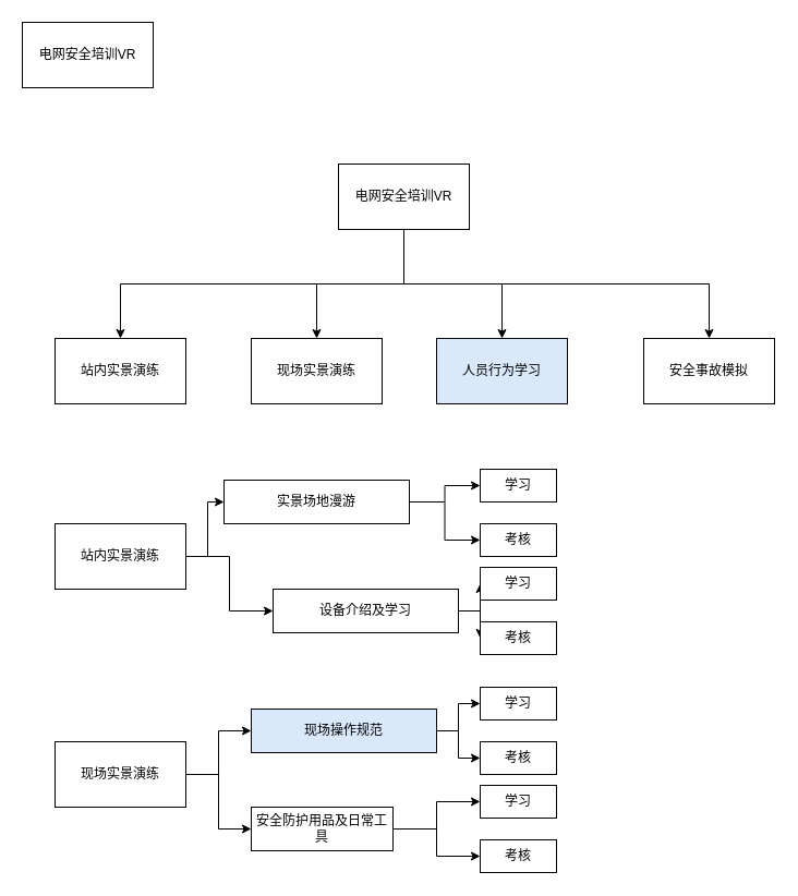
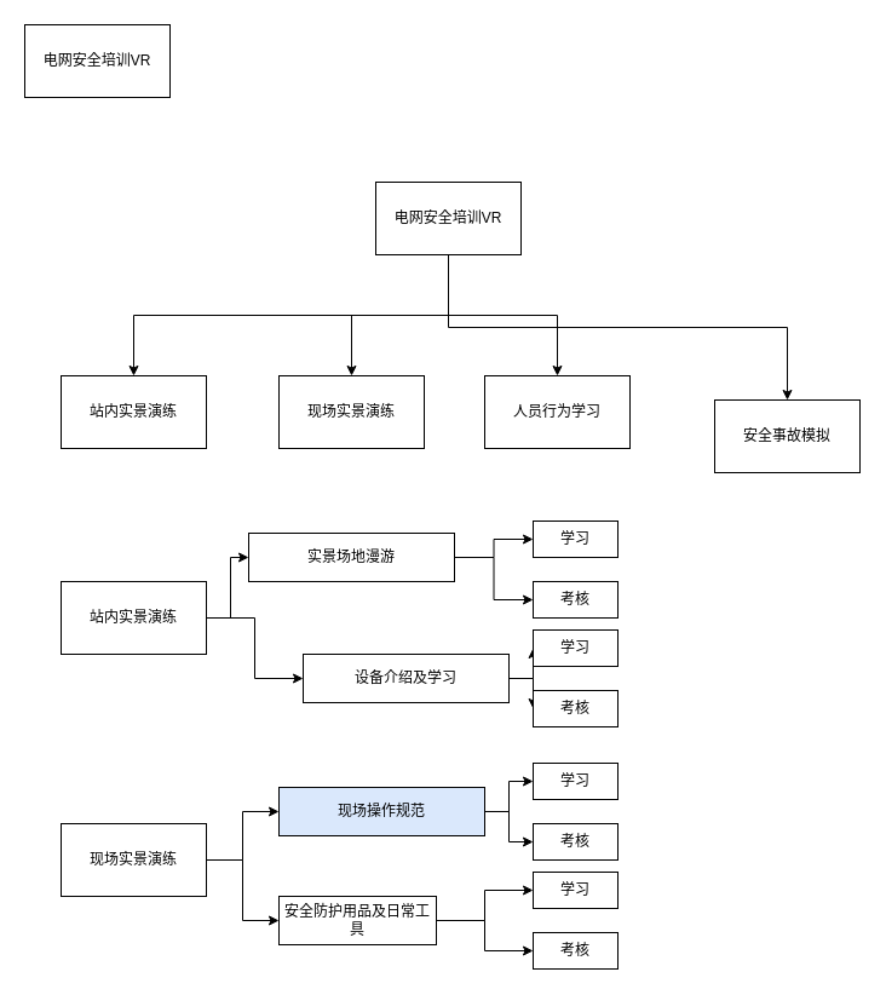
  <mxCell id="0" />
  <mxCell id="1" parent="0" />
  <mxCell id="2" value="电网安全培训VR" style="rounded=0;whiteSpace=wrap;html=1;" vertex="1" parent="1"><mxGeometry x="20" y="20" width="120" height="60" as="geometry" /></mxCell>
  <mxCell id="3" style="edgeStyle=orthogonalEdgeStyle;rounded=0;orthogonalLoop=1;jettySize=auto;html=1;exitX=0.5;exitY=1;exitDx=0;exitDy=0;entryX=0.5;entryY=0;entryDx=0;entryDy=0;" edge="1" parent="1" source="7" target="8"><mxGeometry relative="1" as="geometry" /></mxCell>
  <mxCell id="4" style="edgeStyle=orthogonalEdgeStyle;rounded=0;orthogonalLoop=1;jettySize=auto;html=1;exitX=0.5;exitY=1;exitDx=0;exitDy=0;" edge="1" parent="1" source="7" target="9"><mxGeometry relative="1" as="geometry" /></mxCell>
  <mxCell id="5" style="edgeStyle=orthogonalEdgeStyle;rounded=0;orthogonalLoop=1;jettySize=auto;html=1;exitX=0.5;exitY=1;exitDx=0;exitDy=0;entryX=0.5;entryY=0;entryDx=0;entryDy=0;" edge="1" parent="1" source="7" target="10"><mxGeometry relative="1" as="geometry" /></mxCell>
  <mxCell id="6" style="edgeStyle=orthogonalEdgeStyle;rounded=0;orthogonalLoop=1;jettySize=auto;html=1;exitX=0.5;exitY=1;exitDx=0;exitDy=0;" edge="1" parent="1" source="7" target="11"><mxGeometry relative="1" as="geometry" /></mxCell>
  <mxCell id="7" value="电网安全培训VR" style="rounded=0;whiteSpace=wrap;html=1;" vertex="1" parent="1"><mxGeometry x="310" y="150" width="120" height="60" as="geometry" /></mxCell>
  <mxCell id="8" value="站内实景演练" style="rounded=0;whiteSpace=wrap;html=1;" vertex="1" parent="1"><mxGeometry x="50" y="310" width="120" height="60" as="geometry" /></mxCell>
  <mxCell id="9" value="现场实景演练" style="rounded=0;whiteSpace=wrap;html=1;" vertex="1" parent="1"><mxGeometry x="230" y="310" width="120" height="60" as="geometry" /></mxCell>
- <mxCell id="10" value="人员行为学习" style="rounded=0;whiteSpace=wrap;html=1;fillColor=#dae8fc;" vertex="1" parent="1"><mxGeometry x="400" y="310" width="120" height="60" as="geometry" /></mxCell>
- <mxCell id="11" value="安全事故模拟" style="rounded=0;whiteSpace=wrap;html=1;" vertex="1" parent="1"><mxGeometry x="590" y="310" width="120" height="60" as="geometry" /></mxCell>
+ <mxCell id="10" value="人员行为学习" style="rounded=0;whiteSpace=wrap;html=1;" vertex="1" parent="1"><mxGeometry x="400" y="310" width="120" height="60" as="geometry" /></mxCell>
+ <mxCell id="11" value="安全事故模拟" style="rounded=0;whiteSpace=wrap;html=1;" vertex="1" parent="1"><mxGeometry x="590" y="330" width="120" height="60" as="geometry" /></mxCell>
  <mxCell id="12" style="edgeStyle=orthogonalEdgeStyle;rounded=0;orthogonalLoop=1;jettySize=auto;html=1;exitX=1;exitY=0.5;exitDx=0;exitDy=0;entryX=0;entryY=0.5;entryDx=0;entryDy=0;" edge="1" parent="1" source="14" target="18"><mxGeometry relative="1" as="geometry" /></mxCell>
  <mxCell id="13" style="edgeStyle=orthogonalEdgeStyle;rounded=0;orthogonalLoop=1;jettySize=auto;html=1;exitX=1;exitY=0.5;exitDx=0;exitDy=0;entryX=0;entryY=0.5;entryDx=0;entryDy=0;" edge="1" parent="1" source="14" target="19"><mxGeometry relative="1" as="geometry" /></mxCell>
  <mxCell id="14" value="&lt;font style=&quot;font-size: 12px&quot;&gt;实景场地漫游&lt;/font&gt;" style="rounded=0;whiteSpace=wrap;html=1;" vertex="1" parent="1"><mxGeometry x="205" y="440" width="170" height="40" as="geometry" /></mxCell>
  <mxCell id="15" style="edgeStyle=orthogonalEdgeStyle;rounded=0;orthogonalLoop=1;jettySize=auto;html=1;exitX=1;exitY=0.5;exitDx=0;exitDy=0;entryX=0;entryY=0.5;entryDx=0;entryDy=0;" edge="1" parent="1" source="17" target="14"><mxGeometry relative="1" as="geometry" /></mxCell>
  <mxCell id="16" style="edgeStyle=orthogonalEdgeStyle;rounded=0;orthogonalLoop=1;jettySize=auto;html=1;exitX=1;exitY=0.5;exitDx=0;exitDy=0;entryX=0;entryY=0.5;entryDx=0;entryDy=0;" edge="1" parent="1" source="17" target="22"><mxGeometry relative="1" as="geometry" /></mxCell>
  <mxCell id="17" value="站内实景演练" style="rounded=0;whiteSpace=wrap;html=1;" vertex="1" parent="1"><mxGeometry x="50" y="480" width="120" height="60" as="geometry" /></mxCell>
  <mxCell id="18" value="&lt;font style=&quot;font-size: 12px&quot;&gt;学习&lt;/font&gt;" style="rounded=0;whiteSpace=wrap;html=1;" vertex="1" parent="1"><mxGeometry x="440" y="430" width="70" height="30" as="geometry" /></mxCell>
  <mxCell id="19" value="&lt;font style=&quot;font-size: 12px&quot;&gt;考核&lt;/font&gt;" style="rounded=0;whiteSpace=wrap;html=1;" vertex="1" parent="1"><mxGeometry x="440" y="480" width="70" height="30" as="geometry" /></mxCell>
  <mxCell id="20" style="edgeStyle=orthogonalEdgeStyle;rounded=0;orthogonalLoop=1;jettySize=auto;html=1;exitX=1;exitY=0.5;exitDx=0;exitDy=0;entryX=0;entryY=0.5;entryDx=0;entryDy=0;" edge="1" source="22" target="23" parent="1"><mxGeometry relative="1" as="geometry" /></mxCell>
  <mxCell id="21" style="edgeStyle=orthogonalEdgeStyle;rounded=0;orthogonalLoop=1;jettySize=auto;html=1;exitX=1;exitY=0.5;exitDx=0;exitDy=0;entryX=0;entryY=0.5;entryDx=0;entryDy=0;" edge="1" source="22" target="24" parent="1"><mxGeometry relative="1" as="geometry" /></mxCell>
  <mxCell id="22" value="&lt;font style=&quot;font-size: 12px&quot;&gt;设备介绍及学习&lt;/font&gt;" style="rounded=0;whiteSpace=wrap;html=1;" vertex="1" parent="1"><mxGeometry x="250" y="540" width="170" height="40" as="geometry" /></mxCell>
  <mxCell id="23" value="&lt;font style=&quot;font-size: 12px&quot;&gt;学习&lt;/font&gt;" style="rounded=0;whiteSpace=wrap;html=1;" vertex="1" parent="1"><mxGeometry x="440" y="520" width="70" height="30" as="geometry" /></mxCell>
  <mxCell id="24" value="&lt;font style=&quot;font-size: 12px&quot;&gt;考核&lt;/font&gt;" style="rounded=0;whiteSpace=wrap;html=1;" vertex="1" parent="1"><mxGeometry x="440" y="570" width="70" height="30" as="geometry" /></mxCell>
  <mxCell id="25" style="edgeStyle=orthogonalEdgeStyle;rounded=0;orthogonalLoop=1;jettySize=auto;html=1;exitX=1;exitY=0.5;exitDx=0;exitDy=0;entryX=0;entryY=0.5;entryDx=0;entryDy=0;" edge="1" parent="1" source="27" target="31"><mxGeometry relative="1" as="geometry" /></mxCell>
  <mxCell id="26" style="edgeStyle=orthogonalEdgeStyle;rounded=0;orthogonalLoop=1;jettySize=auto;html=1;exitX=1;exitY=0.5;exitDx=0;exitDy=0;entryX=0;entryY=0.5;entryDx=0;entryDy=0;" edge="1" parent="1" source="27" target="32"><mxGeometry relative="1" as="geometry" /></mxCell>
  <mxCell id="27" value="&lt;font style=&quot;font-size: 12px&quot;&gt;现场操作规范&lt;/font&gt;" style="rounded=0;whiteSpace=wrap;html=1;fillColor=#dae8fc;" vertex="1" parent="1"><mxGeometry x="230" y="650" width="170" height="40" as="geometry" /></mxCell>
  <mxCell id="28" style="edgeStyle=orthogonalEdgeStyle;rounded=0;orthogonalLoop=1;jettySize=auto;html=1;exitX=1;exitY=0.5;exitDx=0;exitDy=0;entryX=0;entryY=0.5;entryDx=0;entryDy=0;" edge="1" parent="1" source="30" target="27"><mxGeometry relative="1" as="geometry" /></mxCell>
  <mxCell id="29" style="edgeStyle=orthogonalEdgeStyle;rounded=0;orthogonalLoop=1;jettySize=auto;html=1;exitX=1;exitY=0.5;exitDx=0;exitDy=0;entryX=0;entryY=0.5;entryDx=0;entryDy=0;" edge="1" parent="1" source="30" target="35"><mxGeometry relative="1" as="geometry" /></mxCell>
  <mxCell id="30" value="现场实景演练" style="rounded=0;whiteSpace=wrap;html=1;" vertex="1" parent="1"><mxGeometry x="50" y="680" width="120" height="60" as="geometry" /></mxCell>
  <mxCell id="31" value="&lt;font style=&quot;font-size: 12px&quot;&gt;学习&lt;/font&gt;" style="rounded=0;whiteSpace=wrap;html=1;" vertex="1" parent="1"><mxGeometry x="440" y="630" width="70" height="30" as="geometry" /></mxCell>
  <mxCell id="32" value="&lt;font style=&quot;font-size: 12px&quot;&gt;考核&lt;/font&gt;" style="rounded=0;whiteSpace=wrap;html=1;" vertex="1" parent="1"><mxGeometry x="440" y="680" width="70" height="30" as="geometry" /></mxCell>
  <mxCell id="33" style="edgeStyle=orthogonalEdgeStyle;rounded=0;orthogonalLoop=1;jettySize=auto;html=1;exitX=1;exitY=0.5;exitDx=0;exitDy=0;entryX=0;entryY=0.5;entryDx=0;entryDy=0;" edge="1" parent="1" source="35" target="36"><mxGeometry relative="1" as="geometry" /></mxCell>
  <mxCell id="34" style="edgeStyle=orthogonalEdgeStyle;rounded=0;orthogonalLoop=1;jettySize=auto;html=1;exitX=1;exitY=0.5;exitDx=0;exitDy=0;entryX=0;entryY=0.5;entryDx=0;entryDy=0;" edge="1" parent="1" source="35" target="37"><mxGeometry relative="1" as="geometry" /></mxCell>
  <mxCell id="35" value="&lt;font face=&quot;宋体&quot;&gt;安全防护用品及日常工具&lt;/font&gt;" style="rounded=0;whiteSpace=wrap;html=1;" vertex="1" parent="1"><mxGeometry x="230" y="740" width="130" height="40" as="geometry" /></mxCell>
  <mxCell id="36" value="&lt;font style=&quot;font-size: 12px&quot;&gt;学习&lt;/font&gt;" style="rounded=0;whiteSpace=wrap;html=1;" vertex="1" parent="1"><mxGeometry x="440" y="720" width="70" height="30" as="geometry" /></mxCell>
  <mxCell id="37" value="&lt;font style=&quot;font-size: 12px&quot;&gt;考核&lt;/font&gt;" style="rounded=0;whiteSpace=wrap;html=1;" vertex="1" parent="1"><mxGeometry x="440" y="770" width="70" height="30" as="geometry" /></mxCell>
